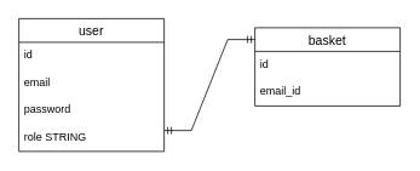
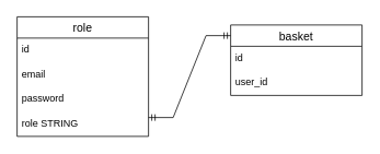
  <mxCell id="0" />
  <mxCell id="1" parent="0" />
- <mxCell id="2" value="user" style="swimlane;fontStyle=0;childLayout=stackLayout;horizontal=1;startSize=26;horizontalStack=0;resizeParent=1;resizeParentMax=0;resizeLast=0;collapsible=1;marginBottom=0;align=center;fontSize=14;" vertex="1" parent="1"><mxGeometry x="20" y="20" width="160" height="146" as="geometry" /></mxCell>
+ <mxCell id="2" value="role" style="swimlane;fontStyle=0;childLayout=stackLayout;horizontal=1;startSize=26;horizontalStack=0;resizeParent=1;resizeParentMax=0;resizeLast=0;collapsible=1;marginBottom=0;align=center;fontSize=14;" vertex="1" parent="1"><mxGeometry x="20" y="20" width="160" height="146" as="geometry" /></mxCell>
  <mxCell id="3" value="id" style="text;strokeColor=none;fillColor=none;spacingLeft=4;spacingRight=4;overflow=hidden;rotatable=0;points=[[0,0.5],[1,0.5]];portConstraint=eastwest;fontSize=12;" vertex="1" parent="2"><mxGeometry y="26" width="160" height="30" as="geometry" /></mxCell>
  <mxCell id="4" value="email" style="text;strokeColor=none;fillColor=none;spacingLeft=4;spacingRight=4;overflow=hidden;rotatable=0;points=[[0,0.5],[1,0.5]];portConstraint=eastwest;fontSize=12;" vertex="1" parent="2"><mxGeometry y="56" width="160" height="30" as="geometry" /></mxCell>
  <mxCell id="5" value="password&#10;" style="text;strokeColor=none;fillColor=none;spacingLeft=4;spacingRight=4;overflow=hidden;rotatable=0;points=[[0,0.5],[1,0.5]];portConstraint=eastwest;fontSize=12;" vertex="1" parent="2"><mxGeometry y="86" width="160" height="30" as="geometry" /></mxCell>
  <mxCell id="6" value="role STRING" style="text;strokeColor=none;fillColor=none;spacingLeft=4;spacingRight=4;overflow=hidden;rotatable=0;points=[[0,0.5],[1,0.5]];portConstraint=eastwest;fontSize=12;" vertex="1" parent="2"><mxGeometry y="116" width="160" height="30" as="geometry" /></mxCell>
  <mxCell id="7" value="basket" style="swimlane;fontStyle=0;childLayout=stackLayout;horizontal=1;startSize=26;horizontalStack=0;resizeParent=1;resizeParentMax=0;resizeLast=0;collapsible=1;marginBottom=0;align=center;fontSize=14;" vertex="1" parent="1"><mxGeometry x="280" y="30" width="160" height="86" as="geometry" /></mxCell>
  <mxCell id="8" value="id" style="text;strokeColor=none;fillColor=none;spacingLeft=4;spacingRight=4;overflow=hidden;rotatable=0;points=[[0,0.5],[1,0.5]];portConstraint=eastwest;fontSize=12;" vertex="1" parent="7"><mxGeometry y="26" width="160" height="30" as="geometry" /></mxCell>
- <mxCell id="9" value="email_id" style="text;strokeColor=none;fillColor=none;spacingLeft=4;spacingRight=4;overflow=hidden;rotatable=0;points=[[0,0.5],[1,0.5]];portConstraint=eastwest;fontSize=12;" vertex="1" parent="7"><mxGeometry y="56" width="160" height="30" as="geometry" /></mxCell>
+ <mxCell id="9" value="user_id" style="text;strokeColor=none;fillColor=none;spacingLeft=4;spacingRight=4;overflow=hidden;rotatable=0;points=[[0,0.5],[1,0.5]];portConstraint=eastwest;fontSize=12;" vertex="1" parent="7"><mxGeometry y="56" width="160" height="30" as="geometry" /></mxCell>
  <mxCell id="10" value="" style="edgeStyle=entityRelationEdgeStyle;fontSize=12;html=1;endArrow=ERmandOne;startArrow=ERmandOne;rounded=0;" edge="1" parent="1"><mxGeometry width="100" height="100" relative="1" as="geometry"><mxPoint x="180" y="143" as="sourcePoint" /><mxPoint x="280" y="43" as="targetPoint" /></mxGeometry></mxCell>
